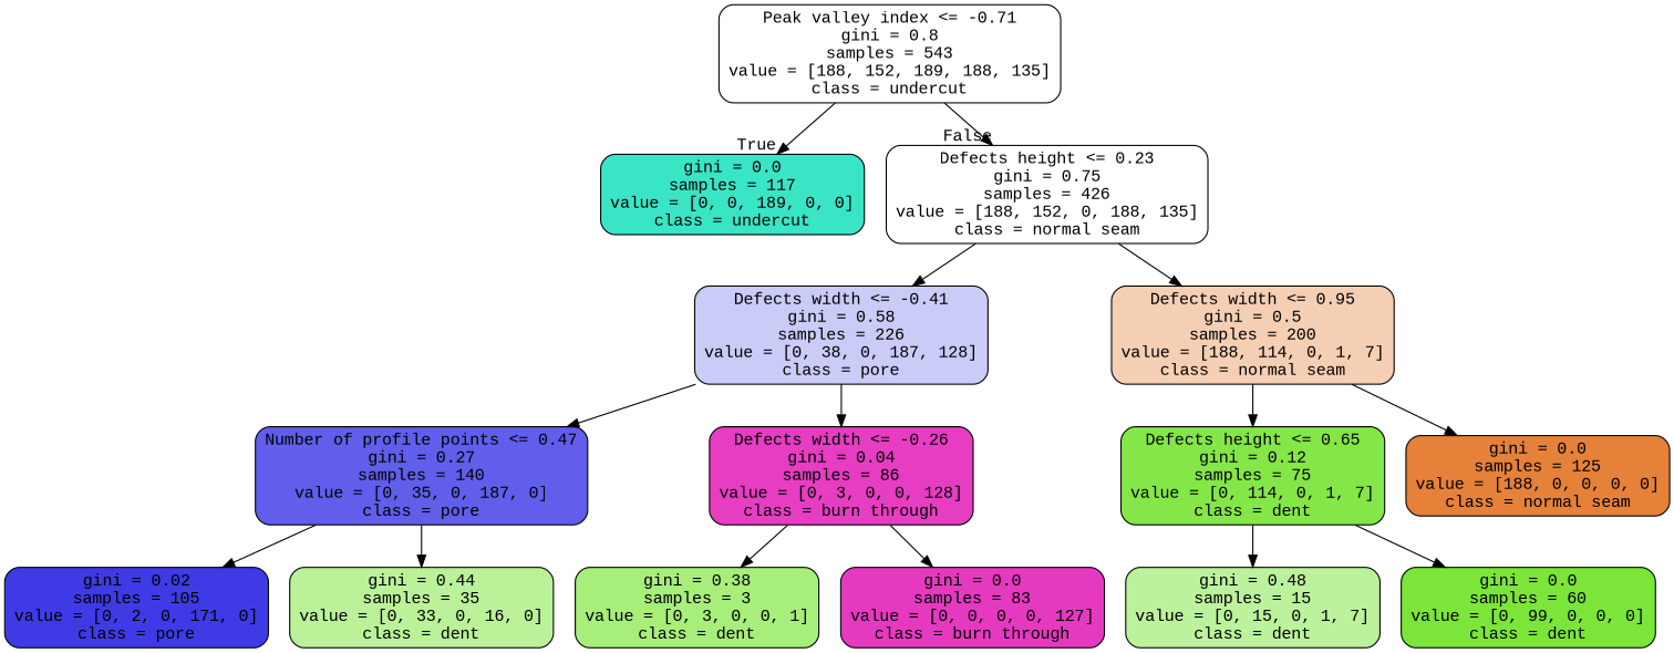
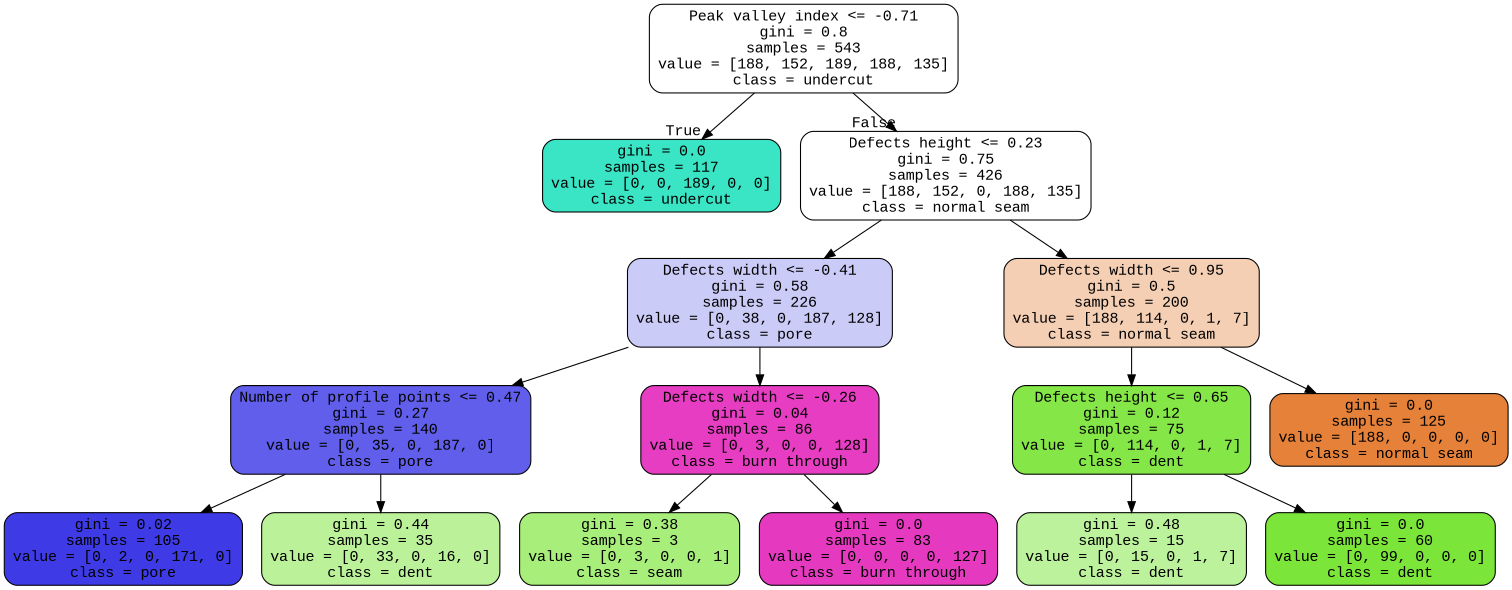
  digraph {
    fontname="Liberation Mono"
    node [color=black fontname="Liberation Mono" shape=box style="filled, rounded"]
    edge [fontname="Liberation Mono"]
    n1 [fillcolor="#39e5c500" label="Peak valley index <= -0.71\ngini = 0.8\nsamples = 543\nvalue = [188, 152, 189, 188, 135]\nclass = undercut"]
    n2 [fillcolor="#39e5c5ff" label="gini = 0.0\nsamples = 117\nvalue = [0, 0, 189, 0, 0]\nclass = undercut"]
    n3 [fillcolor="#e5813900" label="Defects height <= 0.23\ngini = 0.75\nsamples = 426\nvalue = [188, 152, 0, 188, 135]\nclass = normal seam"]
    n4 [fillcolor="#3c39e543" label="Defects width <= -0.41\ngini = 0.58\nsamples = 226\nvalue = [0, 38, 0, 187, 128]\nclass = pore"]
    n5 [fillcolor="#e5813960" label="Defects width <= 0.95\ngini = 0.5\nsamples = 200\nvalue = [188, 114, 0, 1, 7]\nclass = normal seam"]
    n6 [fillcolor="#3c39e5cf" label="Number of profile points <= 0.47\ngini = 0.27\nsamples = 140\nvalue = [0, 35, 0, 187, 0]\nclass = pore"]
    n7 [fillcolor="#e539c0f9" label="Defects width <= -0.26\ngini = 0.04\nsamples = 86\nvalue = [0, 3, 0, 0, 128]\nclass = burn through"]
    n8 [fillcolor="#3c39e5fc" label="gini = 0.02\nsamples = 105\nvalue = [0, 2, 0, 171, 0]\nclass = pore"]
    n9 [fillcolor="#7be53983" label="gini = 0.44\nsamples = 35\nvalue = [0, 33, 0, 16, 0]\nclass = dent"]
-   n10 [fillcolor="#7be539aa" label="gini = 0.38\nsamples = 3\nvalue = [0, 3, 0, 0, 1]\nclass = dent"]
+   n10 [fillcolor="#7be539aa" label="gini = 0.38\nsamples = 3\nvalue = [0, 3, 0, 0, 1]\nclass = seam"]
    n11 [fillcolor="#e539c0ff" label="gini = 0.0\nsamples = 83\nvalue = [0, 0, 0, 0, 127]\nclass = burn through"]
    n12 [fillcolor="#7be539ed" label="Defects height <= 0.65\ngini = 0.12\nsamples = 75\nvalue = [0, 114, 0, 1, 7]\nclass = dent"]
    n13 [fillcolor="#e58139ff" label="gini = 0.0\nsamples = 125\nvalue = [188, 0, 0, 0, 0]\nclass = normal seam"]
    n14 [fillcolor="#7be53980" label="gini = 0.48\nsamples = 15\nvalue = [0, 15, 0, 1, 7]\nclass = dent"]
    n15 [fillcolor="#7be539ff" label="gini = 0.0\nsamples = 60\nvalue = [0, 99, 0, 0, 0]\nclass = dent"]
    n1 -> n2 [headlabel=True labelangle=45 labeldistance=2.5]
    n1 -> n3 [headlabel=False labelangle=-45 labeldistance=2.5]
    n3 -> n4
    n3 -> n5
    n4 -> n6
    n4 -> n7
    n5 -> n12
    n5 -> n13
    n6 -> n8
    n6 -> n9
    n7 -> n10
    n7 -> n11
    n12 -> n14
    n12 -> n15
  }
